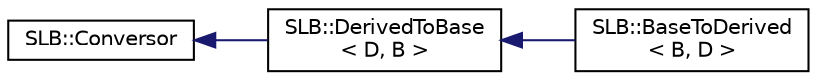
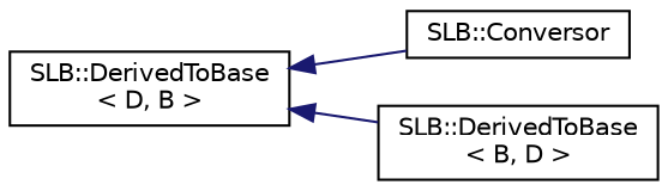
  digraph {
    rankdir=LR
    node [color=black fillcolor=white fontname=Helvetica fontsize=10 shape=record style=filled]
    edge [color=midnightblue dir=back fontname=Helvetica fontsize=10 labelfontname=Helvetica labelfontsize=10 style=solid]
    n1 [height=0.2 label="SLB::Conversor" width=0.4]
    n2 [height=0.2 label="SLB::DerivedToBase\l\< D, B \>" width=0.4]
-   n3 [height=0.2 label="SLB::BaseToDerived\l\< B, D \>" width=0.4]
-   n1 -> n2
+   n3 [height=0.2 label="SLB::DerivedToBase\l\< B, D \>" width=0.4]
+   n2 -> n1
    n2 -> n3
  }
